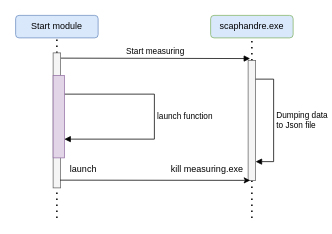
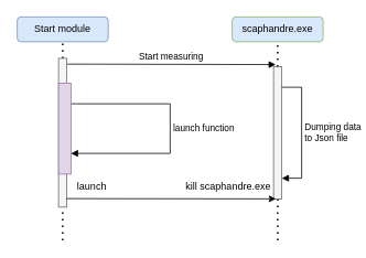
  <mxCell id="0" />
  <mxCell id="1" parent="0" />
  <mxCell id="2" value="Start module" style="rounded=1;whiteSpace=wrap;html=1;fillColor=#dae8fc;strokeColor=#6c8ebf;" vertex="1" parent="1"><mxGeometry x="20" y="20" width="110" height="30" as="geometry" /></mxCell>
  <mxCell id="3" value="scaphandre.exe" style="rounded=1;whiteSpace=wrap;html=1;fillColor=#dae8fc;strokeColor=#82b366;" vertex="1" parent="1"><mxGeometry x="280" y="20" width="110" height="30" as="geometry" /></mxCell>
  <mxCell id="4" value="" style="endArrow=none;dashed=1;html=1;dashPattern=1 3;strokeWidth=2;rounded=0;entryX=0.5;entryY=1;entryDx=0;entryDy=0;startArrow=none;" edge="1" parent="1" source="10" target="2"><mxGeometry width="50" height="50" relative="1" as="geometry"><mxPoint x="75" y="290" as="sourcePoint" /><mxPoint x="310" y="140" as="targetPoint" /></mxGeometry></mxCell>
  <mxCell id="5" value="" style="endArrow=none;dashed=1;html=1;dashPattern=1 3;strokeWidth=2;rounded=0;entryX=0.5;entryY=1;entryDx=0;entryDy=0;startArrow=none;" edge="1" parent="1" source="7" target="3"><mxGeometry width="50" height="50" relative="1" as="geometry"><mxPoint x="335" y="290" as="sourcePoint" /><mxPoint x="330" y="90" as="targetPoint" /></mxGeometry></mxCell>
  <mxCell id="6" value="" style="endArrow=none;dashed=1;html=1;dashPattern=1 3;strokeWidth=2;rounded=0;entryX=0.5;entryY=1;entryDx=0;entryDy=0;" edge="1" parent="1" target="7"><mxGeometry width="50" height="50" relative="1" as="geometry"><mxPoint x="335" y="290" as="sourcePoint" /><mxPoint x="335" y="50" as="targetPoint" /></mxGeometry></mxCell>
  <mxCell id="7" value="" style="html=1;points=[];perimeter=orthogonalPerimeter;fillColor=#f5f5f5;strokeColor=#666666;fontColor=#333333;" vertex="1" parent="1"><mxGeometry x="330" y="80" width="10" height="160" as="geometry" /></mxCell>
  <mxCell id="8" value="Start measuring" style="html=1;verticalAlign=bottom;endArrow=block;rounded=0;entryX=0.267;entryY=-0.015;entryDx=0;entryDy=0;entryPerimeter=0;" edge="1" parent="1" target="7"><mxGeometry width="80" relative="1" as="geometry"><mxPoint x="80" y="77" as="sourcePoint" /><mxPoint x="210" y="90" as="targetPoint" /></mxGeometry></mxCell>
  <mxCell id="9" value="" style="endArrow=none;dashed=1;html=1;dashPattern=1 3;strokeWidth=2;rounded=0;entryX=0.5;entryY=1;entryDx=0;entryDy=0;" edge="1" parent="1" target="10"><mxGeometry width="50" height="50" relative="1" as="geometry"><mxPoint x="75" y="290" as="sourcePoint" /><mxPoint x="75" y="50" as="targetPoint" /></mxGeometry></mxCell>
  <mxCell id="10" value="" style="html=1;points=[];perimeter=orthogonalPerimeter;fillColor=#f5f5f5;strokeColor=#666666;fontColor=#333333;" vertex="1" parent="1"><mxGeometry x="70" y="70" width="10" height="180" as="geometry" /></mxCell>
  <mxCell id="11" value="Dumping data&amp;nbsp;&lt;br&gt;to Json file" style="edgeStyle=orthogonalEdgeStyle;html=1;align=left;spacingLeft=2;endArrow=block;rounded=0;" edge="1" parent="1"><mxGeometry relative="1" as="geometry"><mxPoint x="340" y="105" as="sourcePoint" /><Array as="points"><mxPoint x="364" y="105" /><mxPoint x="364" y="215" /><mxPoint x="340" y="215" /></Array><mxPoint x="340" y="215" as="targetPoint" /></mxGeometry></mxCell>
  <mxCell id="12" value="launch function" style="edgeStyle=orthogonalEdgeStyle;html=1;align=left;spacingLeft=2;endArrow=block;rounded=0;" edge="1" parent="1"><mxGeometry relative="1" as="geometry"><mxPoint x="85" y="125" as="sourcePoint" /><Array as="points"><mxPoint x="205" y="125" /><mxPoint x="205" y="185" /><mxPoint x="85" y="185" /></Array><mxPoint x="85" y="185" as="targetPoint" /></mxGeometry></mxCell>
  <mxCell id="13" value="" style="html=1;points=[];perimeter=orthogonalPerimeter;fillColor=#e1d5e7;strokeColor=#9673a6;" vertex="1" parent="1"><mxGeometry x="70" y="100" width="15" height="110" as="geometry" /></mxCell>
  <mxCell id="14" value="" style="endArrow=classic;html=1;rounded=0;entryX=0.267;entryY=1;entryDx=0;entryDy=0;entryPerimeter=0;exitX=-0.01;exitY=0.99;exitDx=0;exitDy=0;exitPerimeter=0;" edge="1" parent="1" source="16" target="7"><mxGeometry width="50" height="50" relative="1" as="geometry"><mxPoint x="40" y="190" as="sourcePoint" /><mxPoint x="280" y="230" as="targetPoint" /><Array as="points" /></mxGeometry></mxCell>
- <mxCell id="15" value="kill measuring.exe" style="text;html=1;align=center;verticalAlign=middle;resizable=0;points=[];autosize=1;strokeColor=none;fillColor=none;" vertex="1" parent="1"><mxGeometry x="210" y="210" width="130" height="30" as="geometry" /></mxCell>
+ <mxCell id="15" value="kill scaphandre.exe" style="text;html=1;align=center;verticalAlign=middle;resizable=0;points=[];autosize=1;strokeColor=none;fillColor=none;" vertex="1" parent="1"><mxGeometry x="210" y="210" width="130" height="30" as="geometry" /></mxCell>
  <mxCell id="16" value="launch" style="text;html=1;align=center;verticalAlign=middle;resizable=0;points=[];autosize=1;strokeColor=none;fillColor=none;" vertex="1" parent="1"><mxGeometry x="80" y="210" width="60" height="30" as="geometry" /></mxCell>
